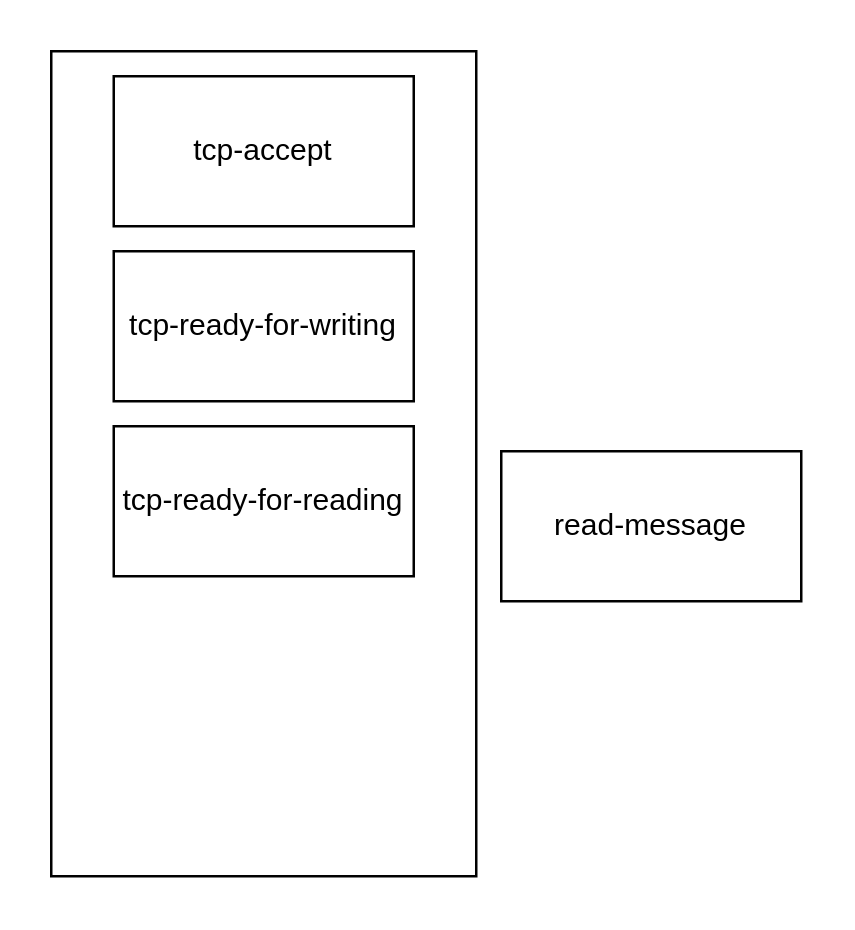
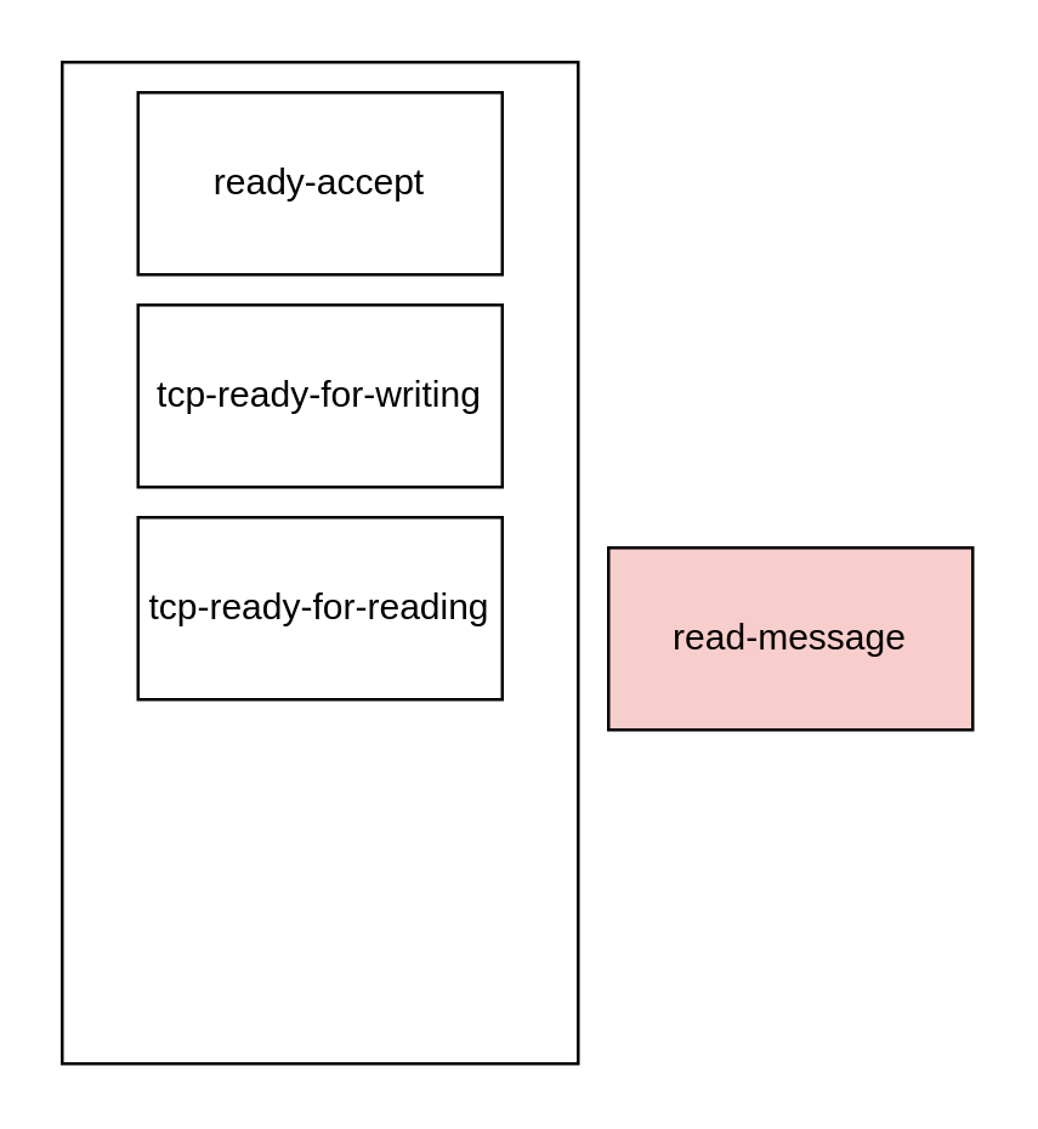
  <mxCell id="0" />
  <mxCell id="1" parent="0" />
  <mxCell id="2" value="" style="rounded=0;whiteSpace=wrap;html=1;" vertex="1" parent="1"><mxGeometry x="20" y="20" width="170" height="330" as="geometry" /></mxCell>
- <mxCell id="3" value="tcp-accept" style="rounded=0;whiteSpace=wrap;html=1;" vertex="1" parent="1"><mxGeometry x="45" y="30" width="120" height="60" as="geometry" /></mxCell>
+ <mxCell id="3" value="ready-accept" style="rounded=0;whiteSpace=wrap;html=1;" vertex="1" parent="1"><mxGeometry x="45" y="30" width="120" height="60" as="geometry" /></mxCell>
  <mxCell id="4" value="tcp-ready-for-reading" style="rounded=0;whiteSpace=wrap;html=1;" vertex="1" parent="1"><mxGeometry x="45" y="170" width="120" height="60" as="geometry" /></mxCell>
  <mxCell id="5" value="tcp-ready-for-writing" style="rounded=0;whiteSpace=wrap;html=1;" vertex="1" parent="1"><mxGeometry x="45" y="100" width="120" height="60" as="geometry" /></mxCell>
- <mxCell id="6" value="read-message" style="rounded=0;whiteSpace=wrap;html=1;" vertex="1" parent="1"><mxGeometry x="200" y="180" width="120" height="60" as="geometry" /></mxCell>
+ <mxCell id="6" value="read-message" style="rounded=0;whiteSpace=wrap;html=1;fillColor=#f8cecc;" vertex="1" parent="1"><mxGeometry x="200" y="180" width="120" height="60" as="geometry" /></mxCell>
